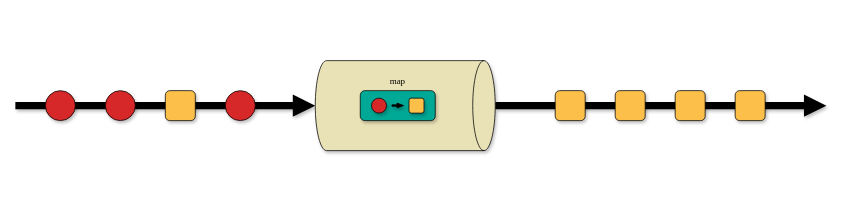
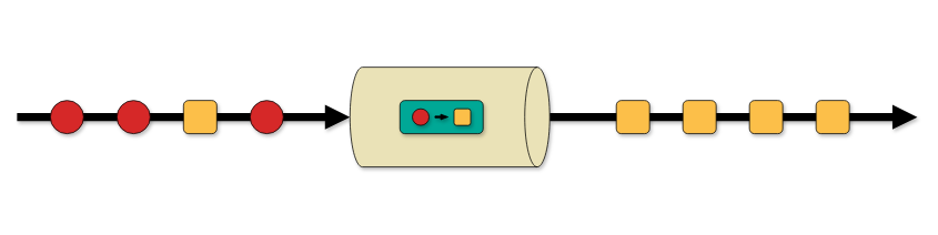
  <mxCell id="0" />
  <mxCell id="1" parent="0" />
  <mxCell id="2" value="" style="shape=arrow;endArrow=classic;html=1;rounded=0;fillColor=#000000;strokeColor=none;shadow=1;" edge="1" parent="1" source="7"><mxGeometry width="50" height="50" relative="1" as="geometry"><mxPoint x="430" y="50" as="sourcePoint" /><mxPoint x="1101.739" y="140" as="targetPoint" /></mxGeometry></mxCell>
  <mxCell id="3" value="" style="shape=arrow;endArrow=classic;html=1;rounded=0;fillColor=#000000;strokeColor=none;shadow=1;" edge="1" parent="1" target="7"><mxGeometry width="50" height="50" relative="1" as="geometry"><mxPoint x="20" y="140" as="sourcePoint" /><mxPoint x="480" y="0" as="targetPoint" /></mxGeometry></mxCell>
  <mxCell id="4" value="" style="ellipse;whiteSpace=wrap;html=1;aspect=fixed;fillColor=#D62828;strokeColor=#000000;shadow=1;" vertex="1" parent="1"><mxGeometry x="60" y="120" width="40" height="40" as="geometry" /></mxCell>
  <mxCell id="5" value="" style="ellipse;whiteSpace=wrap;html=1;aspect=fixed;fillColor=#D62828;strokeColor=#000000;shadow=1;" vertex="1" parent="1"><mxGeometry x="140" y="120" width="40" height="40" as="geometry" /></mxCell>
  <mxCell id="6" value="" style="rounded=1;whiteSpace=wrap;html=1;fillColor=#FCBF49;strokeColor=#000000;shadow=1;" vertex="1" parent="1"><mxGeometry x="220" y="120" width="40" height="40" as="geometry" /></mxCell>
  <mxCell id="7" value="" style="shape=cylinder3;whiteSpace=wrap;html=1;boundedLbl=1;backgroundOutline=1;size=15;rotation=90;fillColor=#EAE2B7;strokeColor=#000000;shadow=1;" vertex="1" parent="1"><mxGeometry x="480" y="20" width="120" height="240" as="geometry" /></mxCell>
  <mxCell id="8" value="" style="rounded=1;whiteSpace=wrap;html=1;fillColor=#00A896;strokeColor=#000000;shadow=1;" vertex="1" parent="1"><mxGeometry x="480" y="120" width="100" height="40" as="geometry" /></mxCell>
  <mxCell id="9" value="" style="ellipse;whiteSpace=wrap;html=1;aspect=fixed;strokeColor=#000000;fillColor=#D62828;shadow=1;" vertex="1" parent="1"><mxGeometry x="495" y="130" width="20" height="20" as="geometry" /></mxCell>
  <mxCell id="10" value="" style="shape=flexArrow;endArrow=classic;html=1;rounded=0;width=1.895;endSize=2.598;endWidth=3.568;entryX=0.33;entryY=0.5;entryDx=0;entryDy=0;entryPerimeter=0;strokeColor=#000000;fillColor=#000000;shadow=1;" edge="1" parent="1"><mxGeometry width="50" height="50" relative="1" as="geometry"><mxPoint x="521.7" y="139.89" as="sourcePoint" /><mxPoint x="538.3" y="139.89" as="targetPoint" /></mxGeometry></mxCell>
- <mxCell id="11" value="map" style="text;html=1;align=center;verticalAlign=middle;whiteSpace=wrap;rounded=0;fontFamily=Fira Mono;fontColor=#000000;shadow=1;" vertex="1" parent="1"><mxGeometry x="480" y="95" width="100" height="25" as="geometry" /></mxCell>
  <mxCell id="12" value="" style="ellipse;whiteSpace=wrap;html=1;aspect=fixed;fillColor=#D62828;strokeColor=#000000;shadow=1;" vertex="1" parent="1"><mxGeometry x="300" y="120" width="40" height="40" as="geometry" /></mxCell>
  <mxCell id="13" value="" style="rounded=1;whiteSpace=wrap;html=1;fillColor=#FCBF49;strokeColor=#000000;shadow=1;" vertex="1" parent="1"><mxGeometry x="545" y="130" width="20" height="20" as="geometry" /></mxCell>
  <mxCell id="14" value="" style="rounded=1;whiteSpace=wrap;html=1;fillColor=#FCBF49;strokeColor=#000000;shadow=1;" vertex="1" parent="1"><mxGeometry x="740" y="120" width="40" height="40" as="geometry" /></mxCell>
  <mxCell id="15" value="" style="rounded=1;whiteSpace=wrap;html=1;fillColor=#FCBF49;strokeColor=#000000;shadow=1;" vertex="1" parent="1"><mxGeometry x="900" y="120" width="40" height="40" as="geometry" /></mxCell>
  <mxCell id="16" value="" style="rounded=1;whiteSpace=wrap;html=1;fillColor=#FCBF49;strokeColor=#000000;shadow=1;" vertex="1" parent="1"><mxGeometry x="820" y="120" width="40" height="40" as="geometry" /></mxCell>
  <mxCell id="17" value="" style="rounded=1;whiteSpace=wrap;html=1;fillColor=#FCBF49;strokeColor=#000000;shadow=1;" vertex="1" parent="1"><mxGeometry x="980" y="120" width="40" height="40" as="geometry" /></mxCell>
